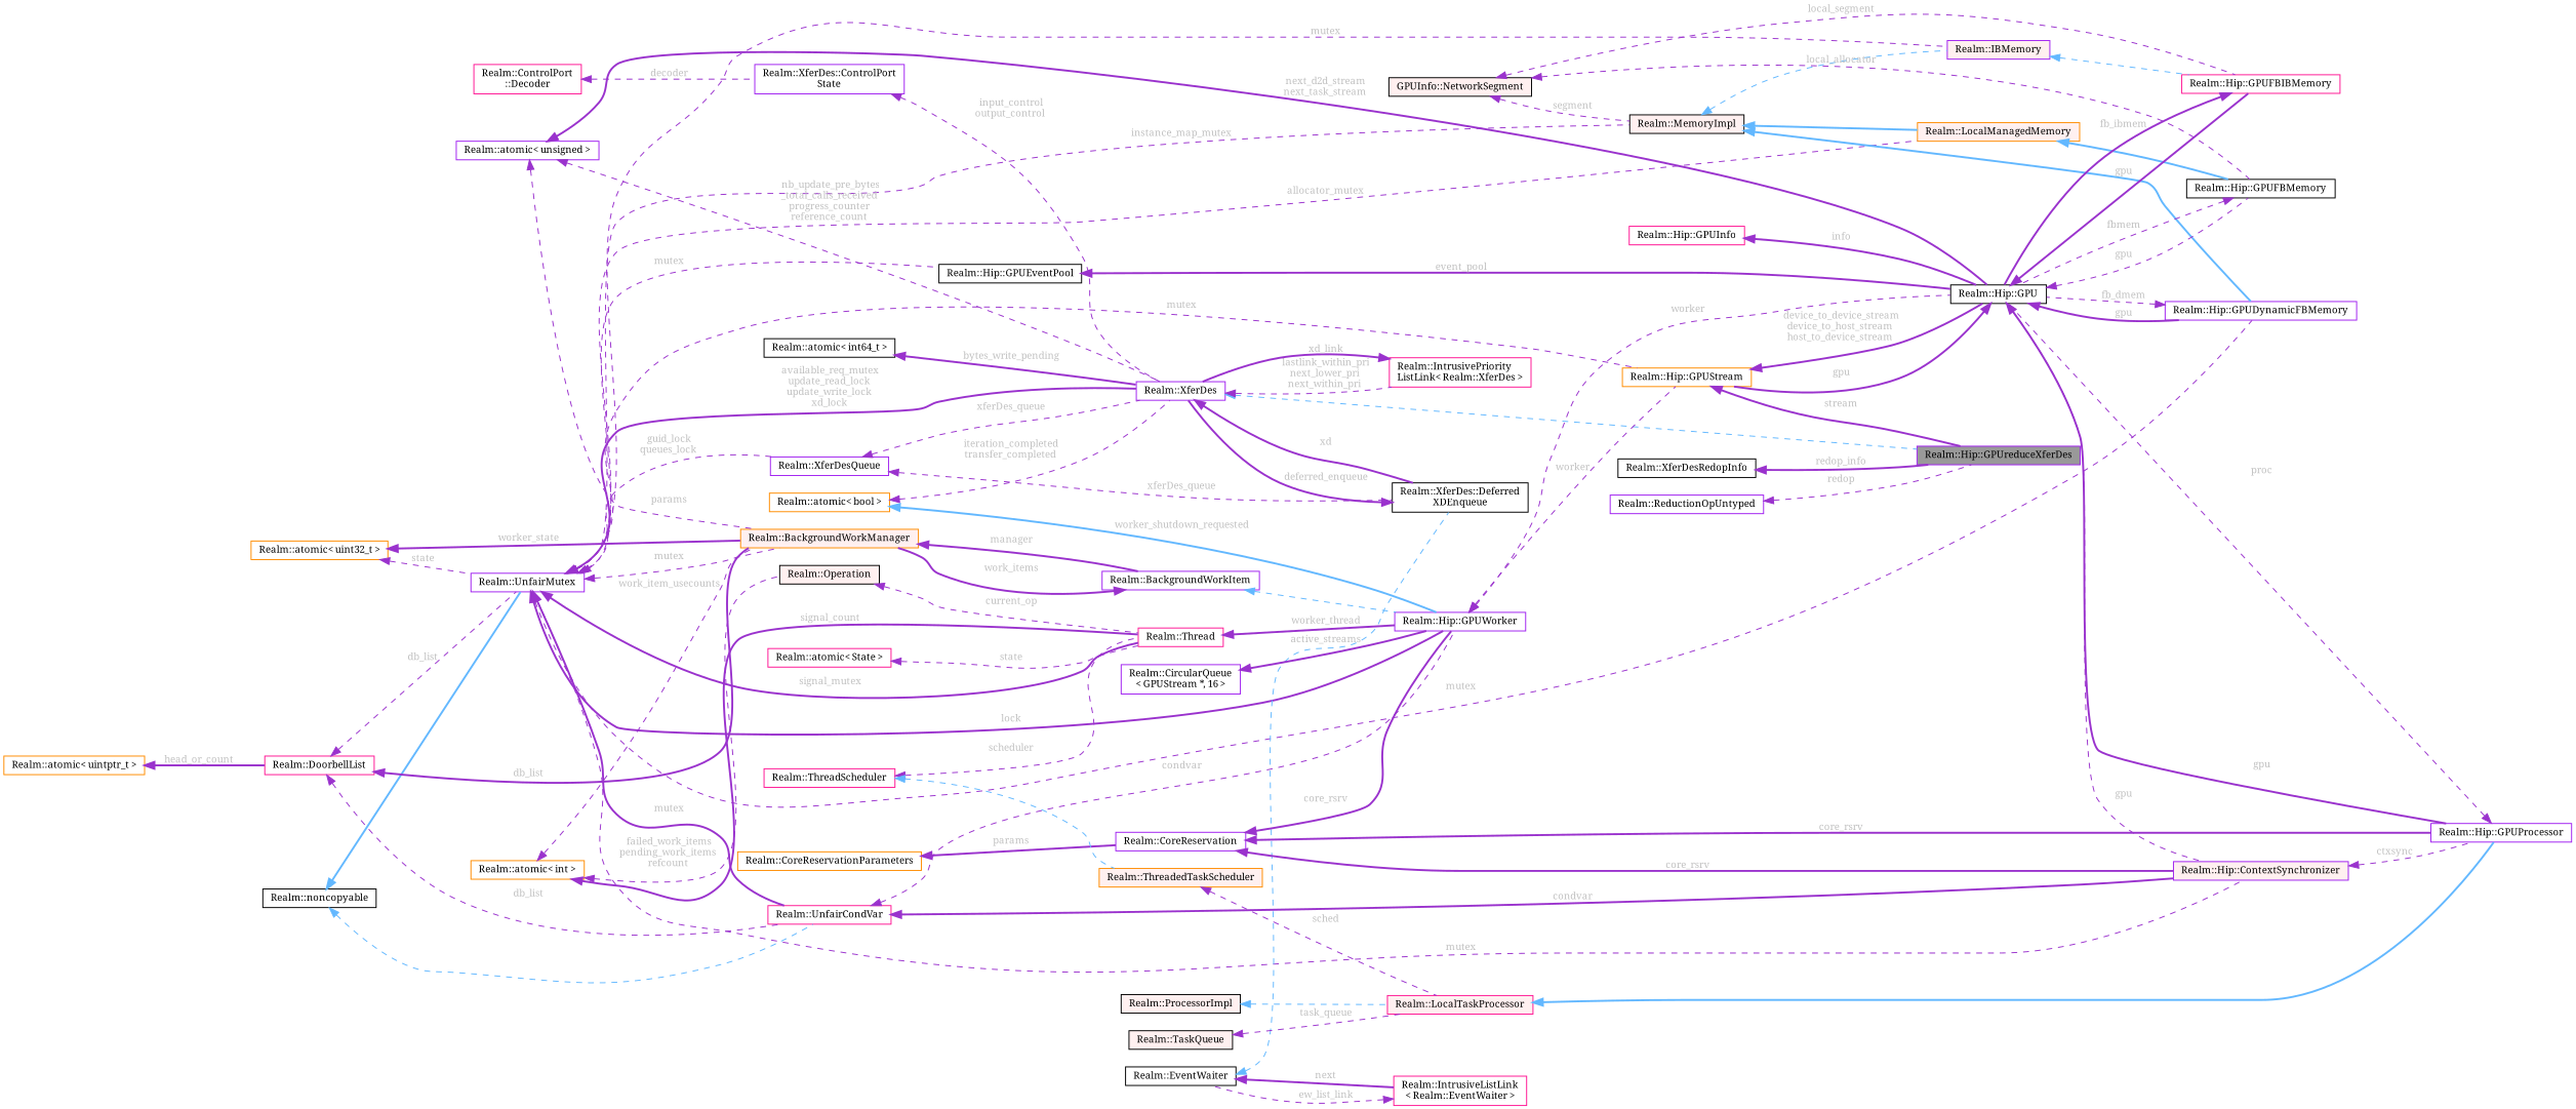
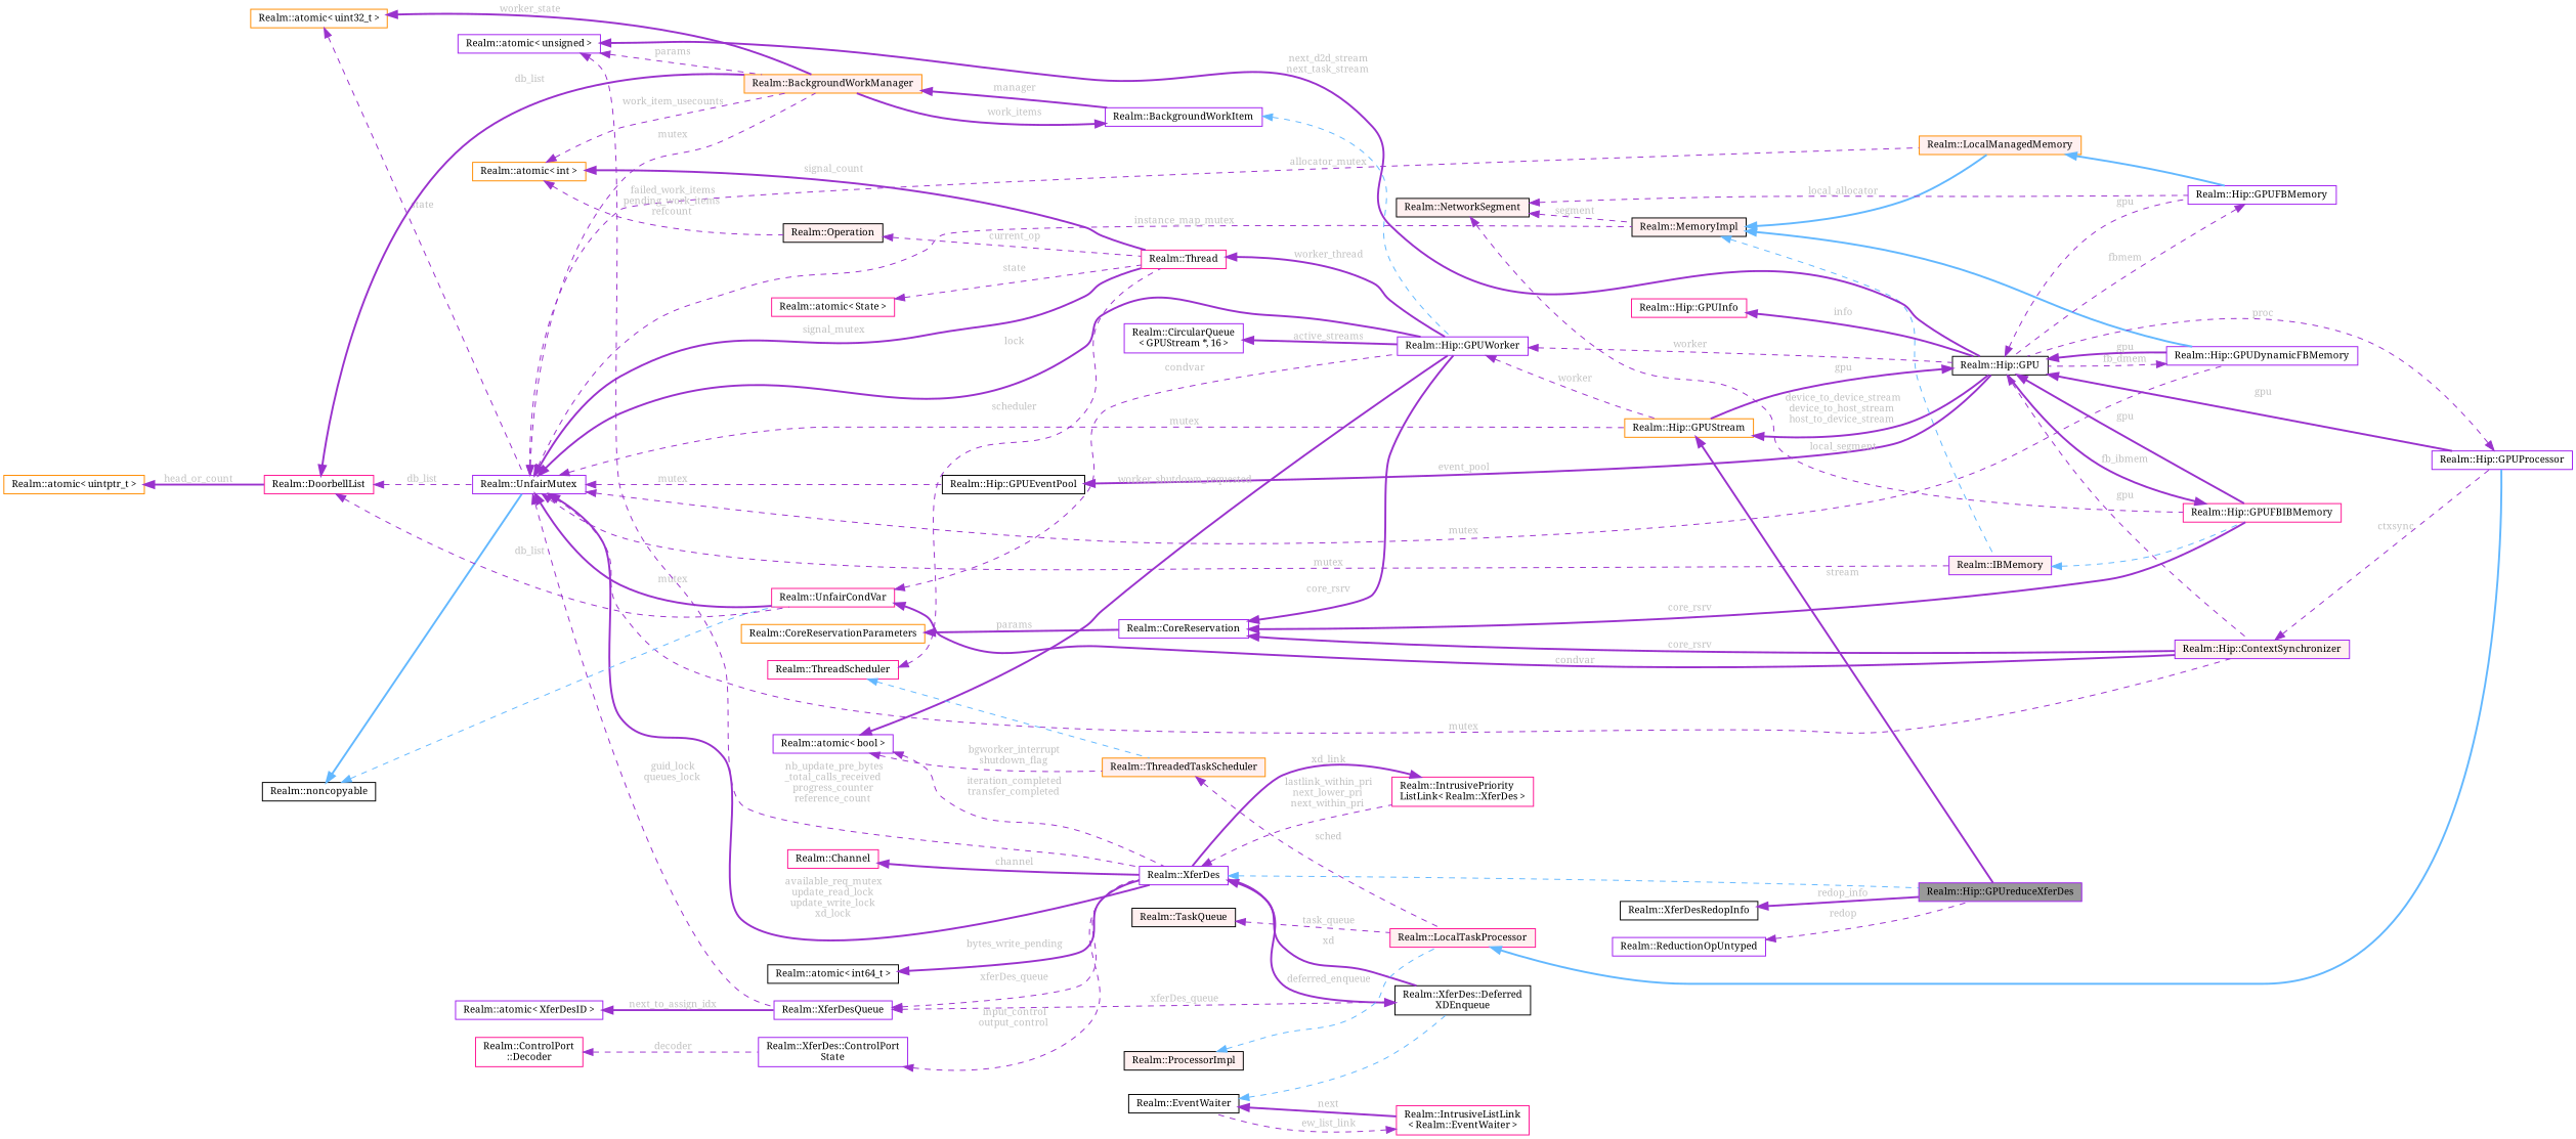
  digraph {
    fontname="Noto Serif"
    rankdir=LR
    node [color=purple fillcolor=white fontname="Noto Serif" fontsize=10 shape=box style=filled]
    edge [color=darkorchid3 dir=back fontname="Noto Serif" fontsize=10 labelfontname=Helvetica labelfontsize=10 style=dashed fontcolor=grey]
    n1 [fillcolor=grey60 fontcolor=black height=0.2 label="Realm::Hip::GPUreduceXferDes" width=0.4]
    n2 [height=0.2 label="Realm::XferDes" width=0.4]
    n3 [color=deeppink height=0.2 label="Realm::IntrusivePriority\lListLink\< Realm::XferDes \>" width=0.4]
    n4 [color=black height=0.2 label="Realm::XferDes::Deferred\lXDEnqueue" width=0.4]
    n5 [height=0.2 label="Realm::XferDesQueue" width=0.4]
    n6 [height=0.2 label="Realm::UnfairMutex" width=0.4]
    n7 [color=darkorange height=0.2 label="Realm::Hip::GPUStream" width=0.4]
    n8 [height=0.2 label="Realm::Hip::GPUWorker" width=0.4]
    n9 [color=darkorange fillcolor="#FFF0F0" height=0.2 label="Realm::BackgroundWorkManager" width=0.4]
    n10 [color=deeppink height=0.2 label="Realm::UnfairCondVar" width=0.4]
    n11 [color=deeppink height=0.2 label="Realm::Thread" width=0.4]
    n12 [fillcolor="#FFF0F0" height=0.2 label="Realm::Hip::ContextSynchronizer" width=0.4]
    n13 [color=darkorange fillcolor="#FFF0F0" height=0.2 label="Realm::LocalManagedMemory" width=0.4]
    n14 [color=black fillcolor="#FFF0F0" height=0.2 label="Realm::MemoryImpl" width=0.4]
    n15 [height=0.2 label="Realm::Hip::GPUDynamicFBMemory" width=0.4]
    n16 [fillcolor="#FFF0F0" height=0.2 label="Realm::IBMemory" width=0.4]
    n17 [color=black height=0.2 label="Realm::Hip::GPUEventPool" width=0.4]
    n18 [color=black height=0.2 label="Realm::Hip::GPU" width=0.4]
    n19 [height=0.2 label="Realm::BackgroundWorkItem" width=0.4]
    n20 [height=0.2 label="Realm::Hip::GPUProcessor" width=0.4]
-   n21 [color=black height=0.2 label="Realm::Hip::GPUFBMemory" width=0.4]
+   n21 [height=0.2 label="Realm::Hip::GPUFBMemory" width=0.4]
    n22 [color=deeppink height=0.2 label="Realm::Hip::GPUFBIBMemory" width=0.4]
    n23 [color=black height=0.2 label="Realm::noncopyable" width=0.4]
    n24 [color=darkorange height=0.2 label="Realm::atomic\< uint32_t \>" width=0.4]
    n25 [color=deeppink height=0.2 label="Realm::DoorbellList" width=0.4]
    n26 [color=darkorange height=0.2 label="Realm::atomic\< uintptr_t \>" width=0.4]
-   n28 [color=darkorange height=0.2 label="Realm::atomic\< bool \>" width=0.4]
+   n27 [height=0.2 label="Realm::atomic\< XferDesID \>" width=0.4]
+   n28 [height=0.2 label="Realm::atomic\< bool \>" width=0.4]
    n29 [color=darkorange fillcolor="#FFF0F0" height=0.2 label="Realm::ThreadedTaskScheduler" width=0.4]
    n30 [color=deeppink fillcolor="#FFF0F0" height=0.2 label="Realm::LocalTaskProcessor" width=0.4]
    n31 [color=black height=0.2 label="Realm::atomic\< int64_t \>" width=0.4]
    n32 [height=0.2 label="Realm::XferDes::ControlPort\lState" width=0.4]
    n33 [color=deeppink height=0.2 label="Realm::ControlPort\l::Decoder" width=0.4]
+   n34 [color=deeppink height=0.2 label="Realm::Channel" width=0.4]
    n35 [height=0.2 label="Realm::atomic\< unsigned \>" width=0.4]
    n36 [color=black height=0.2 label="Realm::EventWaiter" width=0.4]
    n37 [color=deeppink height=0.2 label="Realm::IntrusiveListLink\l\< Realm::EventWaiter \>" width=0.4]
    n38 [color=black height=0.2 label="Realm::XferDesRedopInfo" width=0.4]
    n39 [height=0.2 label="Realm::ReductionOpUntyped" width=0.4]
    n40 [color=deeppink height=0.2 label="Realm::Hip::GPUInfo" width=0.4]
    n41 [color=darkorange height=0.2 label="Realm::atomic\< int \>" width=0.4]
    n42 [color=black fillcolor="#FFF0F0" height=0.2 label="Realm::Operation" width=0.4]
    n43 [height=0.2 label="Realm::CircularQueue\l\< GPUStream *, 16 \>" width=0.4]
    n44 [height=0.2 label="Realm::CoreReservation" width=0.4]
    n45 [color=darkorange height=0.2 label="Realm::CoreReservationParameters" width=0.4]
    n46 [color=deeppink height=0.2 label="Realm::atomic\< State \>" width=0.4]
    n47 [color=deeppink height=0.2 label="Realm::ThreadScheduler" width=0.4]
    n48 [color=black fillcolor="#FFF0F0" height=0.2 label="Realm::ProcessorImpl" width=0.4]
    n49 [color=black fillcolor="#FFF0F0" height=0.2 label="Realm::TaskQueue" width=0.4]
-   n50 [color=black fillcolor="#FFF0F0" height=0.2 label="GPUInfo::NetworkSegment" width=0.4]
+   n50 [color=black fillcolor="#FFF0F0" height=0.2 label="Realm::NetworkSegment" width=0.4]
    n2 -> n1 [color=steelblue1 fontcolor=""]
    n2 -> n3 [label=" lastlink_within_pri\nnext_lower_pri\nnext_within_pri"]
    n2 -> n4 [label=" xd" style=bold]
    n3 -> n2 [label=" xd_link" style=bold]
    n4 -> n2 [label=" deferred_enqueue" style=bold]
    n5 -> n2 [label=" xferDes_queue"]
    n5 -> n4 [label=" xferDes_queue"]
    n6 -> n2 [label=" available_req_mutex\nupdate_read_lock\nupdate_write_lock\nxd_lock" style=bold]
    n6 -> n5 [label=" guid_lock\nqueues_lock"]
    n6 -> n7 [label=" mutex"]
    n6 -> n8 [label=" lock" style=bold]
    n6 -> n9 [label=" mutex"]
    n6 -> n10 [label=" mutex" style=bold]
    n6 -> n11 [label=" signal_mutex" style=bold]
    n6 -> n12 [label=" mutex"]
    n6 -> n13 [label=" allocator_mutex"]
    n6 -> n14 [label=" instance_map_mutex"]
    n6 -> n15 [label=" mutex"]
    n6 -> n16 [label=" mutex"]
    n6 -> n17 [label=" mutex"]
    n7 -> n1 [label=" stream" style=bold]
    n7 -> n18 [label=" device_to_device_stream\ndevice_to_host_stream\nhost_to_device_stream" style=bold]
    n8 -> n7 [label=" worker"]
    n8 -> n18 [label=" worker"]
    n9 -> n19 [label=" manager" style=bold]
    n10 -> n8 [label=" condvar"]
    n10 -> n12 [label=" condvar" style=bold]
    n11 -> n8 [label=" worker_thread" style=bold]
    n12 -> n20 [label=" ctxsync"]
    n13 -> n21 [color=steelblue1 style=bold fontcolor=""]
    n14 -> n13 [color=steelblue1 style=bold fontcolor=""]
    n14 -> n15 [color=steelblue1 style=bold fontcolor=""]
    n14 -> n16 [color=steelblue1 fontcolor=""]
    n15 -> n18 [label=" fb_dmem"]
    n16 -> n22 [color=steelblue1 fontcolor=""]
    n17 -> n18 [label=" event_pool" style=bold]
    n18 -> n7 [label=" gpu" style=bold]
    n18 -> n12 [label=" gpu"]
    n18 -> n15 [label=" gpu" style=bold]
    n18 -> n20 [label=" gpu" style=bold]
    n18 -> n21 [label=" gpu"]
    n18 -> n22 [label=" gpu" style=bold]
    n19 -> n8 [color=steelblue1 fontcolor=""]
    n19 -> n9 [label=" work_items" style=bold]
    n20 -> n18 [label=" proc"]
    n21 -> n18 [label=" fbmem"]
    n22 -> n18 [label=" fb_ibmem" style=bold]
    n23 -> n6 [color=steelblue1 style=bold fontcolor=""]
    n23 -> n10 [color=steelblue1 fontcolor=""]
    n24 -> n6 [label=" state"]
    n24 -> n9 [label=" worker_state" style=bold]
    n25 -> n6 [label=" db_list"]
    n25 -> n9 [label=" db_list" style=bold]
    n25 -> n10 [label=" db_list"]
    n26 -> n25 [label=" head_or_count" style=bold]
+   n27 -> n5 [label=" next_to_assign_idx" style=bold]
    n28 -> n2 [label=" iteration_completed\ntransfer_completed"]
-   n28 -> n8 [color=steelblue1 label=" worker_shutdown_requested" style=bold]
+   n28 -> n8 [label=" worker_shutdown_requested" style=bold]
+   n28 -> n29 [label=" bgworker_interrupt\nshutdown_flag"]
    n29 -> n30 [label=" sched"]
    n30 -> n20 [color=steelblue1 style=bold fontcolor=""]
    n31 -> n2 [label=" bytes_write_pending" style=bold]
    n32 -> n2 [label=" input_control\noutput_control"]
    n33 -> n32 [label=" decoder"]
+   n34 -> n2 [label=" channel" style=bold]
    n35 -> n2 [label=" nb_update_pre_bytes\l_total_calls_received\nprogress_counter\nreference_count"]
    n35 -> n9 [label=" params"]
    n35 -> n18 [label=" next_d2d_stream\nnext_task_stream" style=bold]
    n36 -> n4 [color=steelblue1 fontcolor=""]
    n36 -> n37 [label=" next" style=bold]
    n37 -> n36 [label=" ew_list_link"]
    n38 -> n1 [label=" redop_info" style=bold]
    n39 -> n1 [label=" redop"]
    n40 -> n18 [label=" info" style=bold]
    n41 -> n9 [label=" work_item_usecounts"]
    n41 -> n11 [label=" signal_count" style=bold]
    n41 -> n42 [label=" failed_work_items\npending_work_items\nrefcount"]
    n42 -> n11 [label=" current_op"]
    n43 -> n8 [label=" active_streams" style=bold]
    n44 -> n8 [label=" core_rsrv" style=bold]
    n44 -> n12 [label=" core_rsrv" style=bold]
-   n44 -> n20 [label=" core_rsrv" style=bold]
+   n44 -> n22 [label=" core_rsrv" style=bold]
    n45 -> n44 [label=" params" style=bold]
    n46 -> n11 [label=" state"]
    n47 -> n11 [label=" scheduler"]
    n47 -> n29 [color=steelblue1 fontcolor=""]
    n48 -> n30 [color=steelblue1 fontcolor=""]
    n49 -> n30 [label=" task_queue"]
    n50 -> n14 [label=" segment"]
    n50 -> n21 [label=" local_allocator"]
    n50 -> n22 [label=" local_segment"]
  }
